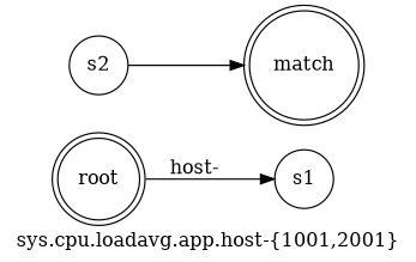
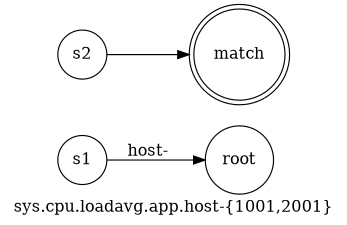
  digraph {
    label="sys.cpu.loadavg.app.host-{1001,2001}"
    rankdir=LR
    node [shape=doublecircle]
-   n1 [label=root]
+   n1 [label=root shape=circle]
    s1 [shape=circle]
    s2 [shape=circle]
    match
-   n1 -> s1 [label="host-"]
+   s1 -> n1 [label="host-"]
    s2 -> match
  }
